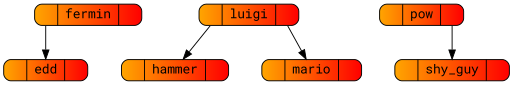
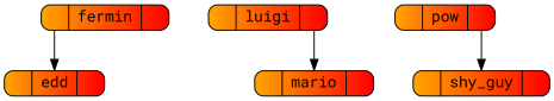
  digraph {
    fontname="Roboto Mono"
    nodesep=0.5
    ordering=out
    rankdir=TB
    splines=compound
    node [fillcolor="orange:red" fontname="Roboto Mono" shape=record style="rounded,filled"]
    edge [fontname="Roboto Mono" tailport=izquierda]
    n1 [height=0.2 label="<izquierda>|edd|<derecha>" width=0.7]
    n2 [height=0.2 label="<izquierda>|fermin|<derecha>" width=0.7]
-   n3 [height=0.2 label="<izquierda>|hammer|<derecha>" width=0.7]
    n4 [height=0.2 label="<izquierda>|luigi|<derecha>" width=0.7]
    n5 [height=0.2 label="<izquierda>|mario|<derecha>" width=0.7]
    n6 [height=0.2 label="<izquierda>|pow|<derecha>" width=0.7]
    n7 [height=0.2 label="<izquierda>|shy_guy|<derecha>" width=0.7]
    n2 -> n1
-   n4 -> n3
    n4 -> n5 [tailport=derecha]
    n6 -> n7 [tailport=derecha]
  }
